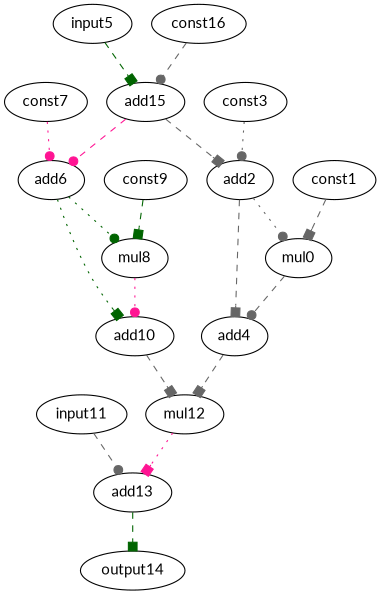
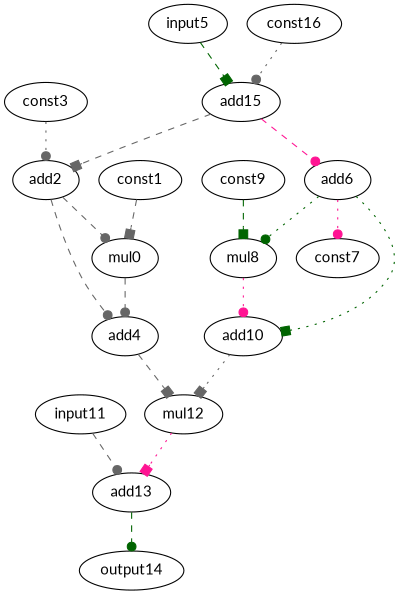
  digraph {
    fontname=Lato
    node [fontname=Lato opcode=add]
    edge [arrowhead=box color=gray40 fontname=Lato operand=0 style=dashed]
    mul0 [opcode=mul]
    add4
    mul12 [opcode=mul]
    const1 [opcode=const]
    add2
    const3 [opcode=const]
    add13
    input5 [opcode=input]
    add15
    add6
    mul8 [opcode=mul]
    add10
    const7 [opcode=const]
    const9 [opcode=const]
    input11 [opcode=input]
    output14 [opcode=output]
    const16 [opcode=const]
    mul0 -> add4 [arrowhead=dot]
    add4 -> mul12 [operand=1]
    mul12 -> add13 [color=deeppink style=dotted]
    const1 -> mul0
-   add2 -> mul0 [arrowhead=dot operand=1 style=dotted]
-   add2 -> add4 [operand=1]
+   add2 -> mul0 [arrowhead=dot operand=1]
+   add2 -> add4 [arrowhead=dot operand=1]
    const3 -> add2 [arrowhead=dot style=dotted]
-   add13 -> output14 [color=darkgreen]
+   add13 -> output14 [arrowhead=dot color=darkgreen]
    input5 -> add15 [color=darkgreen]
    add15 -> add2 [operand=1]
    add15 -> add6 [arrowhead=dot color=deeppink operand=1]
    add6 -> mul8 [arrowhead=dot color=darkgreen operand=1 style=dotted]
    add6 -> add10 [color=darkgreen style=dotted]
    mul8 -> add10 [arrowhead=dot color=deeppink operand=1 style=dotted]
-   add10 -> mul12
-   const7 -> add6 [arrowhead=dot color=deeppink style=dotted]
+   add10 -> mul12 [style=dotted]
+   add6 -> const7 [arrowhead=dot color=deeppink style=dotted]
    const9 -> mul8 [color=darkgreen]
    input11 -> add13 [arrowhead=dot operand=1]
-   const16 -> add15 [arrowhead=dot operand=1]
+   const16 -> add15 [arrowhead=dot operand=1 style=dotted]
  }
